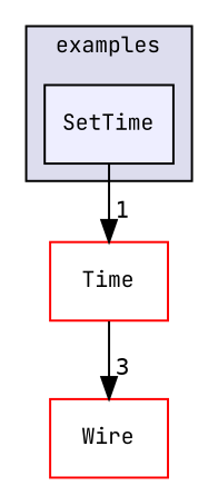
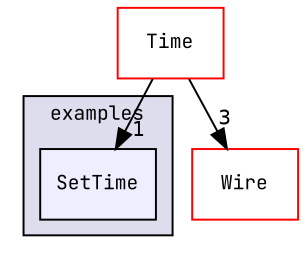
  digraph {
    compound=true
    fontname="JetBrains Mono"
    node [fillcolor=white fontname="JetBrains Mono" fontsize=10 shape=box style=filled color=red]
    edge [fontname="JetBrains Mono" labeldistance=1.5 labelfontname=Helvetica labelfontsize=10]
    n1 [fillcolor="#eeeeff" label=SetTime pencolor=black color=""]
    n2 [label=Time]
    n3 [label=Wire]
    subgraph cluster_1 {
      bgcolor="#ddddee"
      fontsize=10
      label=examples
      pencolor=black
      n1
    }
-   n1 -> n2 [headlabel=1]
+   n2 -> n1 [headlabel=1]
    n2 -> n3 [headlabel=3]
  }
